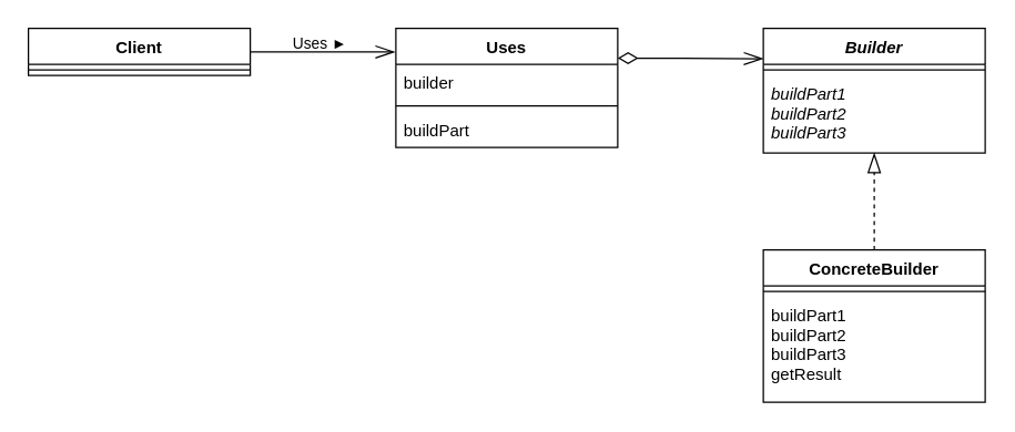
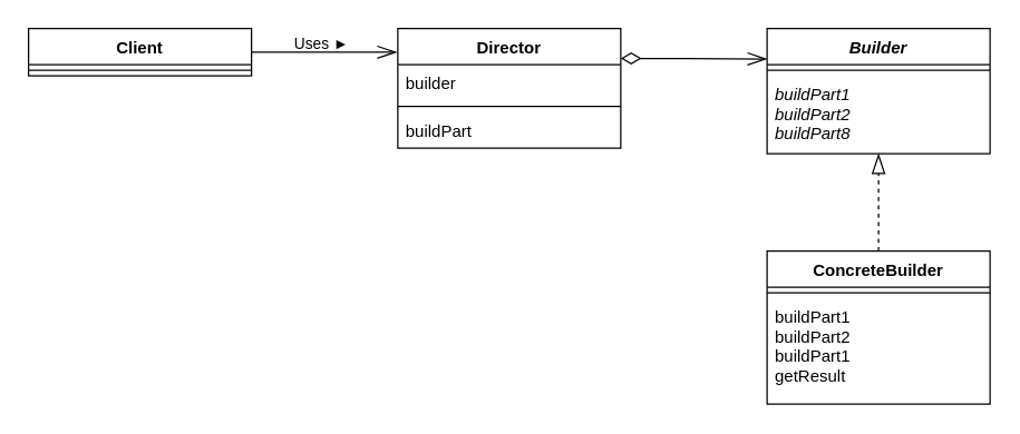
  <mxCell id="0" />
  <mxCell id="1" parent="0" />
  <mxCell id="2" style="edgeStyle=orthogonalEdgeStyle;rounded=0;orthogonalLoop=1;jettySize=auto;html=1;exitX=1;exitY=0.25;exitDx=0;exitDy=0;entryX=0;entryY=0.244;entryDx=0;entryDy=0;entryPerimeter=0;labelBackgroundColor=none;endArrow=openThin;endFill=0;endSize=12;strokeColor=#000000;fontColor=#000000;startArrow=diamondThin;startFill=0;startSize=12;" parent="1" source="3" target="11" edge="1"><mxGeometry relative="1" as="geometry"><Array as="points"><mxPoint x="492" y="42" /></Array></mxGeometry></mxCell>
- <mxCell id="3" value="Uses" style="swimlane;fontStyle=1;align=center;verticalAlign=top;childLayout=stackLayout;horizontal=1;startSize=26;horizontalStack=0;resizeParent=1;resizeParentMax=0;resizeLast=0;collapsible=1;marginBottom=0;strokeColor=#000000;fillColor=none;fontColor=#000000;" parent="1" vertex="1"><mxGeometry x="285" y="20" width="160" height="86" as="geometry" /></mxCell>
+ <mxCell id="3" value="Director" style="swimlane;fontStyle=1;align=center;verticalAlign=top;childLayout=stackLayout;horizontal=1;startSize=26;horizontalStack=0;resizeParent=1;resizeParentMax=0;resizeLast=0;collapsible=1;marginBottom=0;strokeColor=#000000;fillColor=none;fontColor=#000000;" parent="1" vertex="1"><mxGeometry x="285" y="20" width="160" height="86" as="geometry" /></mxCell>
  <mxCell id="4" value="builder" style="text;strokeColor=none;fillColor=none;align=left;verticalAlign=top;spacingLeft=4;spacingRight=4;overflow=hidden;rotatable=0;points=[[0,0.5],[1,0.5]];portConstraint=eastwest;" parent="3" vertex="1"><mxGeometry y="26" width="160" height="26" as="geometry" /></mxCell>
  <mxCell id="5" value="" style="line;strokeWidth=1;fillColor=none;align=left;verticalAlign=middle;spacingTop=-1;spacingLeft=3;spacingRight=3;rotatable=0;labelPosition=right;points=[];portConstraint=eastwest;" parent="3" vertex="1"><mxGeometry y="52" width="160" height="8" as="geometry" /></mxCell>
  <mxCell id="6" value="buildPart" style="text;strokeColor=none;fillColor=none;align=left;verticalAlign=top;spacingLeft=4;spacingRight=4;overflow=hidden;rotatable=0;points=[[0,0.5],[1,0.5]];portConstraint=eastwest;" parent="3" vertex="1"><mxGeometry y="60" width="160" height="26" as="geometry" /></mxCell>
  <mxCell id="7" style="edgeStyle=orthogonalEdgeStyle;rounded=0;orthogonalLoop=1;jettySize=auto;html=1;exitX=1;exitY=0.5;exitDx=0;exitDy=0;entryX=-0.004;entryY=0.198;entryDx=0;entryDy=0;entryPerimeter=0;labelBackgroundColor=none;endArrow=openThin;endFill=0;endSize=12;strokeColor=#000000;fontColor=#000000;" parent="1" source="9" target="3" edge="1"><mxGeometry relative="1" as="geometry" /></mxCell>
  <mxCell id="8" value="Uses ►" style="edgeLabel;html=1;align=center;verticalAlign=middle;resizable=0;points=[];fontColor=#000000;labelBackgroundColor=none;" parent="7" vertex="1" connectable="0"><mxGeometry x="-0.05" y="-1" relative="1" as="geometry"><mxPoint y="-8.01" as="offset" /></mxGeometry></mxCell>
  <mxCell id="9" value="Client" style="swimlane;fontStyle=1;align=center;verticalAlign=top;childLayout=stackLayout;horizontal=1;startSize=26;horizontalStack=0;resizeParent=1;resizeParentMax=0;resizeLast=0;collapsible=1;marginBottom=0;fillColor=none;" parent="1" vertex="1"><mxGeometry x="20" y="20" width="160" height="34" as="geometry" /></mxCell>
  <mxCell id="10" value="" style="line;strokeWidth=1;fillColor=none;align=left;verticalAlign=middle;spacingTop=-1;spacingLeft=3;spacingRight=3;rotatable=0;labelPosition=right;points=[];portConstraint=eastwest;" parent="9" vertex="1"><mxGeometry y="26" width="160" height="8" as="geometry" /></mxCell>
  <mxCell id="11" value="Builder" style="swimlane;fontStyle=3;align=center;verticalAlign=top;childLayout=stackLayout;horizontal=1;startSize=26;horizontalStack=0;resizeParent=1;resizeParentMax=0;resizeLast=0;collapsible=1;marginBottom=0;strokeColor=#000000;fillColor=none;fontColor=#000000;" parent="1" vertex="1"><mxGeometry x="550" y="20" width="160" height="90" as="geometry" /></mxCell>
  <mxCell id="12" value="" style="line;strokeWidth=1;fillColor=none;align=left;verticalAlign=middle;spacingTop=-1;spacingLeft=3;spacingRight=3;rotatable=0;labelPosition=right;points=[];portConstraint=eastwest;" parent="11" vertex="1"><mxGeometry y="26" width="160" height="8" as="geometry" /></mxCell>
- <mxCell id="13" value="buildPart1&#10;buildPart2&#10;buildPart3" style="text;strokeColor=none;fillColor=none;align=left;verticalAlign=top;spacingLeft=4;spacingRight=4;overflow=hidden;rotatable=0;points=[[0,0.5],[1,0.5]];portConstraint=eastwest;fontStyle=2" parent="11" vertex="1"><mxGeometry y="34" width="160" height="56" as="geometry" /></mxCell>
+ <mxCell id="13" value="buildPart1&#10;buildPart2&#10;buildPart8" style="text;strokeColor=none;fillColor=none;align=left;verticalAlign=top;spacingLeft=4;spacingRight=4;overflow=hidden;rotatable=0;points=[[0,0.5],[1,0.5]];portConstraint=eastwest;fontStyle=2" parent="11" vertex="1"><mxGeometry y="34" width="160" height="56" as="geometry" /></mxCell>
  <mxCell id="14" style="edgeStyle=orthogonalEdgeStyle;rounded=0;orthogonalLoop=1;jettySize=auto;html=1;exitX=0.5;exitY=0;exitDx=0;exitDy=0;entryX=0.5;entryY=1;entryDx=0;entryDy=0;entryPerimeter=0;labelBackgroundColor=none;endArrow=blockThin;endFill=0;endSize=12;strokeColor=#000000;fontColor=#000000;dashed=1;" parent="1" source="15" target="13" edge="1"><mxGeometry relative="1" as="geometry" /></mxCell>
  <mxCell id="15" value="ConcreteBuilder" style="swimlane;fontStyle=1;align=center;verticalAlign=top;childLayout=stackLayout;horizontal=1;startSize=26;horizontalStack=0;resizeParent=1;resizeParentMax=0;resizeLast=0;collapsible=1;marginBottom=0;strokeColor=#000000;fillColor=none;fontColor=#000000;" parent="1" vertex="1"><mxGeometry x="550" y="180" width="160" height="110" as="geometry" /></mxCell>
  <mxCell id="16" value="" style="line;strokeWidth=1;fillColor=none;align=left;verticalAlign=middle;spacingTop=-1;spacingLeft=3;spacingRight=3;rotatable=0;labelPosition=right;points=[];portConstraint=eastwest;" parent="15" vertex="1"><mxGeometry y="26" width="160" height="8" as="geometry" /></mxCell>
- <mxCell id="17" value="buildPart1&#10;buildPart2&#10;buildPart3&#10;getResult" style="text;strokeColor=none;fillColor=none;align=left;verticalAlign=top;spacingLeft=4;spacingRight=4;overflow=hidden;rotatable=0;points=[[0,0.5],[1,0.5]];portConstraint=eastwest;" parent="15" vertex="1"><mxGeometry y="34" width="160" height="76" as="geometry" /></mxCell>
+ <mxCell id="17" value="buildPart1&#10;buildPart2&#10;buildPart1&#10;getResult" style="text;strokeColor=none;fillColor=none;align=left;verticalAlign=top;spacingLeft=4;spacingRight=4;overflow=hidden;rotatable=0;points=[[0,0.5],[1,0.5]];portConstraint=eastwest;" parent="15" vertex="1"><mxGeometry y="34" width="160" height="76" as="geometry" /></mxCell>
